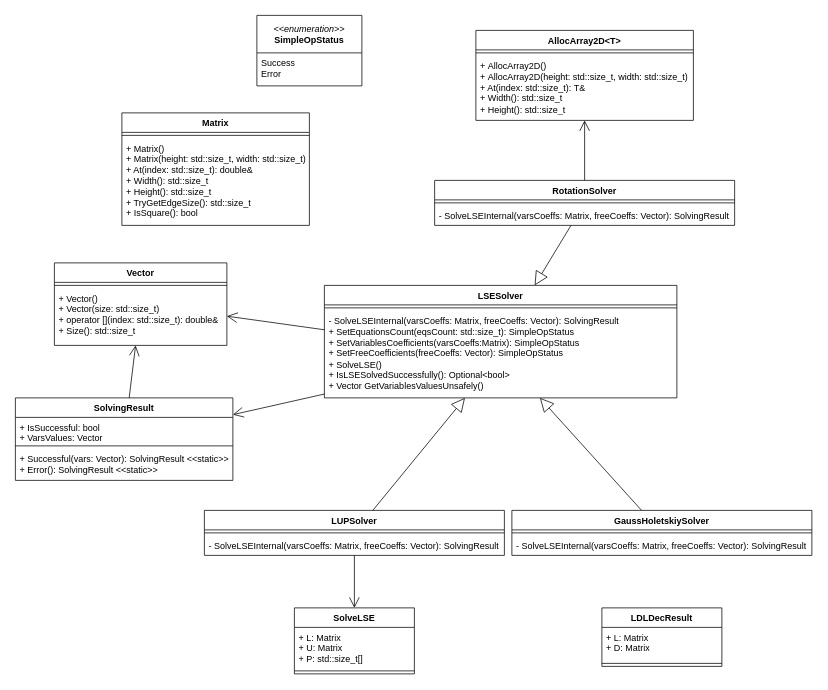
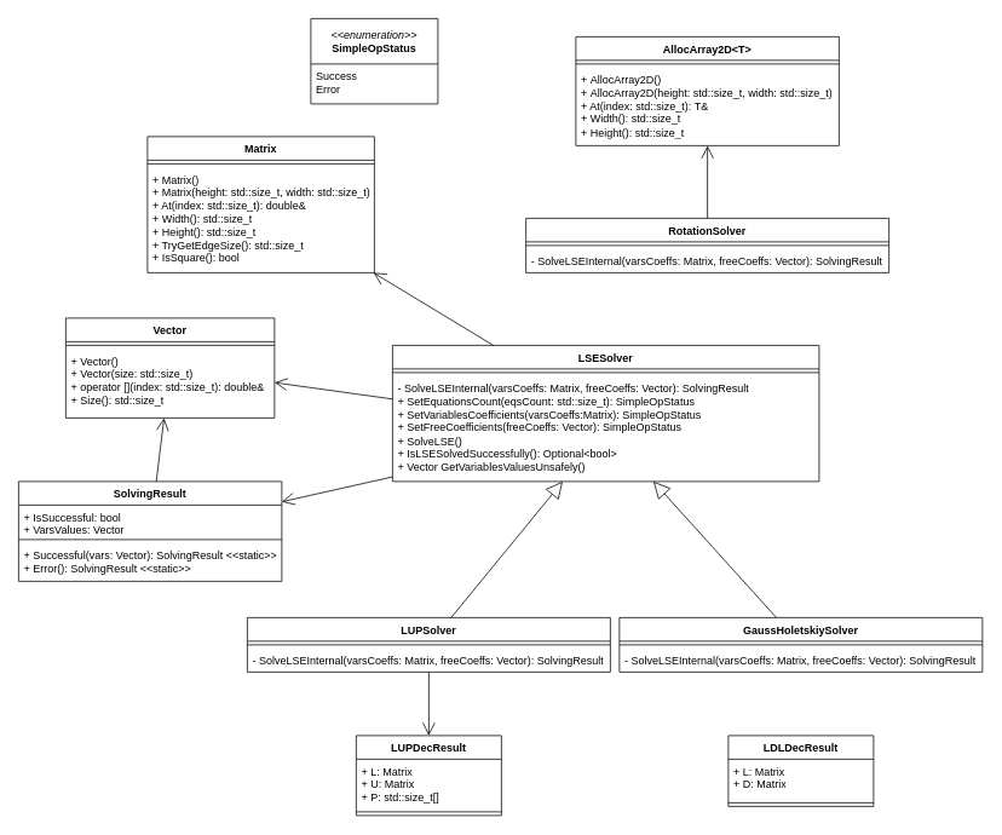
  <mxCell id="0" />
  <mxCell id="1" parent="0" />
  <mxCell id="2" value="SolvingResult" style="swimlane;fontStyle=1;align=center;verticalAlign=top;childLayout=stackLayout;horizontal=1;startSize=26;horizontalStack=0;resizeParent=1;resizeParentMax=0;resizeLast=0;collapsible=1;marginBottom=0;whiteSpace=wrap;html=1;" parent="1" vertex="1"><mxGeometry x="20" y="530" width="290" height="110" as="geometry" /></mxCell>
  <mxCell id="3" value="&lt;div&gt;+ IsSuccessful: bool&lt;/div&gt;&lt;div&gt;+ VarsValues: Vector&lt;br&gt;&lt;/div&gt;" style="text;strokeColor=none;fillColor=none;align=left;verticalAlign=top;spacingLeft=4;spacingRight=4;overflow=hidden;rotatable=0;points=[[0,0.5],[1,0.5]];portConstraint=eastwest;whiteSpace=wrap;html=1;" parent="2" vertex="1"><mxGeometry y="26" width="290" height="34" as="geometry" /></mxCell>
  <mxCell id="4" value="" style="line;strokeWidth=1;fillColor=none;align=left;verticalAlign=middle;spacingTop=-1;spacingLeft=3;spacingRight=3;rotatable=0;labelPosition=right;points=[];portConstraint=eastwest;strokeColor=inherit;" parent="2" vertex="1"><mxGeometry y="60" width="290" height="8" as="geometry" /></mxCell>
  <mxCell id="5" value="&lt;div&gt;+ Successful(vars: Vector):&amp;nbsp;SolvingResult &amp;lt;&amp;lt;static&amp;gt;&amp;gt;&lt;br&gt;&lt;/div&gt;&lt;div&gt;+ Error(): SolvingResult &amp;lt;&amp;lt;static&amp;gt;&amp;gt;&lt;/div&gt;" style="text;strokeColor=none;fillColor=none;align=left;verticalAlign=top;spacingLeft=4;spacingRight=4;overflow=hidden;rotatable=0;points=[[0,0.5],[1,0.5]];portConstraint=eastwest;whiteSpace=wrap;html=1;" parent="2" vertex="1"><mxGeometry y="68" width="290" height="42" as="geometry" /></mxCell>
  <mxCell id="6" value="Vector" style="swimlane;fontStyle=1;align=center;verticalAlign=top;childLayout=stackLayout;horizontal=1;startSize=26;horizontalStack=0;resizeParent=1;resizeParentMax=0;resizeLast=0;collapsible=1;marginBottom=0;whiteSpace=wrap;html=1;" parent="1" vertex="1"><mxGeometry x="72" y="350" width="230" height="110" as="geometry" /></mxCell>
  <mxCell id="7" value="" style="line;strokeWidth=1;fillColor=none;align=left;verticalAlign=middle;spacingTop=-1;spacingLeft=3;spacingRight=3;rotatable=0;labelPosition=right;points=[];portConstraint=eastwest;strokeColor=inherit;" parent="6" vertex="1"><mxGeometry y="26" width="230" height="8" as="geometry" /></mxCell>
  <mxCell id="8" value="&lt;div&gt;+ Vector()&lt;/div&gt;&lt;div&gt;+ Vector(size: std::size_t)&lt;/div&gt;&lt;div&gt;+ operator [](index: std::size_t): double&amp;amp;&lt;/div&gt;&lt;div&gt;+ Size(): std::size_t&lt;br&gt;&lt;/div&gt;" style="text;strokeColor=none;fillColor=none;align=left;verticalAlign=top;spacingLeft=4;spacingRight=4;overflow=hidden;rotatable=0;points=[[0,0.5],[1,0.5]];portConstraint=eastwest;whiteSpace=wrap;html=1;" parent="6" vertex="1"><mxGeometry y="34" width="230" height="76" as="geometry" /></mxCell>
  <mxCell id="9" value="Matrix" style="swimlane;fontStyle=1;align=center;verticalAlign=top;childLayout=stackLayout;horizontal=1;startSize=26;horizontalStack=0;resizeParent=1;resizeParentMax=0;resizeLast=0;collapsible=1;marginBottom=0;whiteSpace=wrap;html=1;" parent="1" vertex="1"><mxGeometry x="162" y="150" width="250" height="150" as="geometry" /></mxCell>
  <mxCell id="10" value="" style="line;strokeWidth=1;fillColor=none;align=left;verticalAlign=middle;spacingTop=-1;spacingLeft=3;spacingRight=3;rotatable=0;labelPosition=right;points=[];portConstraint=eastwest;strokeColor=inherit;" parent="9" vertex="1"><mxGeometry y="26" width="250" height="8" as="geometry" /></mxCell>
  <mxCell id="11" value="&lt;div&gt;+ Matrix()&lt;/div&gt;&lt;div&gt;+&amp;nbsp;Matrix(height: std::size_t, width: std::size_t)&lt;/div&gt;&lt;div&gt;+ At(index: std::size_t): double&amp;amp;&lt;/div&gt;&lt;div&gt;+ Width(): std::size_t&lt;/div&gt;&lt;div&gt;+ Height(): std::size_t&lt;/div&gt;&lt;div&gt;+ TryGetEdgeSize(): std::size_t&lt;/div&gt;&lt;div&gt;+ IsSquare(): bool&lt;/div&gt;" style="text;strokeColor=none;fillColor=none;align=left;verticalAlign=top;spacingLeft=4;spacingRight=4;overflow=hidden;rotatable=0;points=[[0,0.5],[1,0.5]];portConstraint=eastwest;whiteSpace=wrap;html=1;" parent="9" vertex="1"><mxGeometry y="34" width="250" height="116" as="geometry" /></mxCell>
  <mxCell id="12" value="AllocArray2D&amp;lt;T&amp;gt;" style="swimlane;fontStyle=1;align=center;verticalAlign=top;childLayout=stackLayout;horizontal=1;startSize=26;horizontalStack=0;resizeParent=1;resizeParentMax=0;resizeLast=0;collapsible=1;marginBottom=0;whiteSpace=wrap;html=1;" parent="1" vertex="1"><mxGeometry x="634" y="40" width="290" height="120" as="geometry" /></mxCell>
  <mxCell id="13" value="" style="line;strokeWidth=1;fillColor=none;align=left;verticalAlign=middle;spacingTop=-1;spacingLeft=3;spacingRight=3;rotatable=0;labelPosition=right;points=[];portConstraint=eastwest;strokeColor=inherit;" parent="12" vertex="1"><mxGeometry y="26" width="290" height="8" as="geometry" /></mxCell>
  <mxCell id="14" value="&lt;div&gt;+&amp;nbsp;AllocArray2D()&lt;/div&gt;&lt;div&gt;+&amp;nbsp;AllocArray2D(height: std::size_t, width: std::size_t)&lt;/div&gt;&lt;div&gt;+ At(index: std::size_t): T&amp;amp;&lt;/div&gt;&lt;div&gt;+ Width(): std::size_t&lt;/div&gt;&lt;div&gt;+ Height(): std::size_t&lt;/div&gt;" style="text;strokeColor=none;fillColor=none;align=left;verticalAlign=top;spacingLeft=4;spacingRight=4;overflow=hidden;rotatable=0;points=[[0,0.5],[1,0.5]];portConstraint=eastwest;whiteSpace=wrap;html=1;" parent="12" vertex="1"><mxGeometry y="34" width="290" height="86" as="geometry" /></mxCell>
  <mxCell id="15" value="&lt;div&gt;&lt;i&gt;&amp;lt;&amp;lt;enumeration&amp;gt;&amp;gt;&lt;/i&gt;&lt;br&gt;&lt;/div&gt;&lt;div&gt;&lt;b&gt;SimpleOpStatus&lt;/b&gt;&lt;/div&gt;" style="swimlane;fontStyle=0;childLayout=stackLayout;horizontal=1;startSize=50;fillColor=none;horizontalStack=0;resizeParent=1;resizeParentMax=0;resizeLast=0;collapsible=1;marginBottom=0;whiteSpace=wrap;html=1;" parent="1" vertex="1"><mxGeometry x="342" y="20" width="140" height="94" as="geometry"><mxRectangle x="400" y="40" width="130" height="50" as="alternateBounds" /></mxGeometry></mxCell>
  <mxCell id="16" value="&lt;div&gt;Success&lt;/div&gt;&lt;div&gt;Error&lt;br&gt;&lt;/div&gt;" style="text;strokeColor=none;fillColor=none;align=left;verticalAlign=top;spacingLeft=4;spacingRight=4;overflow=hidden;rotatable=0;points=[[0,0.5],[1,0.5]];portConstraint=eastwest;whiteSpace=wrap;html=1;" parent="15" vertex="1"><mxGeometry y="50" width="140" height="44" as="geometry" /></mxCell>
  <mxCell id="17" value="LSESolver" style="swimlane;fontStyle=1;align=center;verticalAlign=top;childLayout=stackLayout;horizontal=1;startSize=26;horizontalStack=0;resizeParent=1;resizeParentMax=0;resizeLast=0;collapsible=1;marginBottom=0;whiteSpace=wrap;html=1;" parent="1" vertex="1"><mxGeometry x="432" y="380" width="470" height="150" as="geometry" /></mxCell>
  <mxCell id="18" value="" style="line;strokeWidth=1;fillColor=none;align=left;verticalAlign=middle;spacingTop=-1;spacingLeft=3;spacingRight=3;rotatable=0;labelPosition=right;points=[];portConstraint=eastwest;strokeColor=inherit;" parent="17" vertex="1"><mxGeometry y="26" width="470" height="8" as="geometry" /></mxCell>
  <mxCell id="19" value="&lt;div&gt;&lt;div&gt;- SolveLSEInternal(varsCoeffs: Matrix, freeCoeffs: Vector): SolvingResult&lt;br&gt;&lt;/div&gt;&lt;/div&gt;&lt;div&gt;+ SetEquationsCount(eqsCount: std::size_t): SimpleOpStatus&lt;/div&gt;&lt;div&gt;&lt;div&gt;+  SetVariablesCoefficients(varsCoeffs:Matrix): SimpleOpStatus&lt;/div&gt;&lt;div&gt;&lt;div&gt;+ SetFreeCoefficients(freeCoeffs: Vector): SimpleOpStatus&lt;/div&gt;&lt;div&gt;&lt;div&gt;+ SolveLSE()&lt;/div&gt;&lt;div&gt;+ IsLSESolvedSuccessfully(): Optional&amp;lt;bool&amp;gt;&lt;/div&gt;&lt;div&gt;+ Vector GetVariablesValuesUnsafely()&lt;/div&gt;&lt;/div&gt;&lt;/div&gt;&lt;/div&gt;" style="text;strokeColor=none;fillColor=none;align=left;verticalAlign=top;spacingLeft=4;spacingRight=4;overflow=hidden;rotatable=0;points=[[0,0.5],[1,0.5]];portConstraint=eastwest;whiteSpace=wrap;html=1;" parent="17" vertex="1"><mxGeometry y="34" width="470" height="116" as="geometry" /></mxCell>
  <mxCell id="20" value="LUPSolver" style="swimlane;fontStyle=1;align=center;verticalAlign=top;childLayout=stackLayout;horizontal=1;startSize=26;horizontalStack=0;resizeParent=1;resizeParentMax=0;resizeLast=0;collapsible=1;marginBottom=0;whiteSpace=wrap;html=1;" parent="1" vertex="1"><mxGeometry x="272" y="680" width="400" height="60" as="geometry" /></mxCell>
  <mxCell id="21" value="" style="line;strokeWidth=1;fillColor=none;align=left;verticalAlign=middle;spacingTop=-1;spacingLeft=3;spacingRight=3;rotatable=0;labelPosition=right;points=[];portConstraint=eastwest;strokeColor=inherit;" parent="20" vertex="1"><mxGeometry y="26" width="400" height="8" as="geometry" /></mxCell>
  <mxCell id="22" value="- SolveLSEInternal(varsCoeffs: Matrix, freeCoeffs: Vector): SolvingResult" style="text;strokeColor=none;fillColor=none;align=left;verticalAlign=top;spacingLeft=4;spacingRight=4;overflow=hidden;rotatable=0;points=[[0,0.5],[1,0.5]];portConstraint=eastwest;whiteSpace=wrap;html=1;" parent="20" vertex="1"><mxGeometry y="34" width="400" height="26" as="geometry" /></mxCell>
  <mxCell id="23" value="GaussHoletskiySolver" style="swimlane;fontStyle=1;align=center;verticalAlign=top;childLayout=stackLayout;horizontal=1;startSize=26;horizontalStack=0;resizeParent=1;resizeParentMax=0;resizeLast=0;collapsible=1;marginBottom=0;whiteSpace=wrap;html=1;" parent="1" vertex="1"><mxGeometry x="682" y="680" width="400" height="60" as="geometry" /></mxCell>
  <mxCell id="24" value="" style="line;strokeWidth=1;fillColor=none;align=left;verticalAlign=middle;spacingTop=-1;spacingLeft=3;spacingRight=3;rotatable=0;labelPosition=right;points=[];portConstraint=eastwest;strokeColor=inherit;" parent="23" vertex="1"><mxGeometry y="26" width="400" height="8" as="geometry" /></mxCell>
  <mxCell id="25" value="- SolveLSEInternal(varsCoeffs: Matrix, freeCoeffs: Vector): SolvingResult" style="text;strokeColor=none;fillColor=none;align=left;verticalAlign=top;spacingLeft=4;spacingRight=4;overflow=hidden;rotatable=0;points=[[0,0.5],[1,0.5]];portConstraint=eastwest;whiteSpace=wrap;html=1;" parent="23" vertex="1"><mxGeometry y="34" width="400" height="26" as="geometry" /></mxCell>
  <mxCell id="26" value="RotationSolver" style="swimlane;fontStyle=1;align=center;verticalAlign=top;childLayout=stackLayout;horizontal=1;startSize=26;horizontalStack=0;resizeParent=1;resizeParentMax=0;resizeLast=0;collapsible=1;marginBottom=0;whiteSpace=wrap;html=1;" parent="1" vertex="1"><mxGeometry x="579" width="400" height="60" as="geometry" y="240" /></mxCell>
  <mxCell id="27" value="" style="line;strokeWidth=1;fillColor=none;align=left;verticalAlign=middle;spacingTop=-1;spacingLeft=3;spacingRight=3;rotatable=0;labelPosition=right;points=[];portConstraint=eastwest;strokeColor=inherit;" parent="26" vertex="1"><mxGeometry y="26" width="400" height="8" as="geometry" /></mxCell>
  <mxCell id="28" value="- SolveLSEInternal(varsCoeffs: Matrix, freeCoeffs: Vector): SolvingResult" style="text;strokeColor=none;fillColor=none;align=left;verticalAlign=top;spacingLeft=4;spacingRight=4;overflow=hidden;rotatable=0;points=[[0,0.5],[1,0.5]];portConstraint=eastwest;whiteSpace=wrap;html=1;" parent="26" vertex="1"><mxGeometry y="34" width="400" height="26" as="geometry" /></mxCell>
- <mxCell id="29" value="SolveLSE" style="swimlane;fontStyle=1;align=center;verticalAlign=top;childLayout=stackLayout;horizontal=1;startSize=26;horizontalStack=0;resizeParent=1;resizeParentMax=0;resizeLast=0;collapsible=1;marginBottom=0;whiteSpace=wrap;html=1;" parent="1" vertex="1"><mxGeometry x="392" y="810" width="160" height="88" as="geometry" /></mxCell>
+ <mxCell id="29" value="LUPDecResult" style="swimlane;fontStyle=1;align=center;verticalAlign=top;childLayout=stackLayout;horizontal=1;startSize=26;horizontalStack=0;resizeParent=1;resizeParentMax=0;resizeLast=0;collapsible=1;marginBottom=0;whiteSpace=wrap;html=1;" parent="1" vertex="1"><mxGeometry x="392" y="810" width="160" height="88" as="geometry" /></mxCell>
  <mxCell id="30" value="&lt;div&gt;+ L: Matrix&lt;/div&gt;&lt;div&gt;+ U: Matrix&lt;/div&gt;&lt;div&gt;+ P: std::size_t[]&lt;br&gt;&lt;/div&gt;" style="text;strokeColor=none;fillColor=none;align=left;verticalAlign=top;spacingLeft=4;spacingRight=4;overflow=hidden;rotatable=0;points=[[0,0.5],[1,0.5]];portConstraint=eastwest;whiteSpace=wrap;html=1;" parent="29" vertex="1"><mxGeometry y="26" width="160" height="54" as="geometry" /></mxCell>
  <mxCell id="31" value="" style="line;strokeWidth=1;fillColor=none;align=left;verticalAlign=middle;spacingTop=-1;spacingLeft=3;spacingRight=3;rotatable=0;labelPosition=right;points=[];portConstraint=eastwest;strokeColor=inherit;" parent="29" vertex="1"><mxGeometry y="80" width="160" height="8" as="geometry" /></mxCell>
  <mxCell id="32" value="LDLDecResult" style="swimlane;fontStyle=1;align=center;verticalAlign=top;childLayout=stackLayout;horizontal=1;startSize=26;horizontalStack=0;resizeParent=1;resizeParentMax=0;resizeLast=0;collapsible=1;marginBottom=0;whiteSpace=wrap;html=1;" parent="1" vertex="1"><mxGeometry x="802" y="810" width="160" height="78" as="geometry" /></mxCell>
  <mxCell id="33" value="&lt;div&gt;+ L: Matrix&lt;/div&gt;&lt;div&gt;+ D: Matrix&lt;br&gt;&lt;/div&gt;" style="text;strokeColor=none;fillColor=none;align=left;verticalAlign=top;spacingLeft=4;spacingRight=4;overflow=hidden;rotatable=0;points=[[0,0.5],[1,0.5]];portConstraint=eastwest;whiteSpace=wrap;html=1;" parent="32" vertex="1"><mxGeometry y="26" width="160" height="44" as="geometry" /></mxCell>
  <mxCell id="34" value="" style="line;strokeWidth=1;fillColor=none;align=left;verticalAlign=middle;spacingTop=-1;spacingLeft=3;spacingRight=3;rotatable=0;labelPosition=right;points=[];portConstraint=eastwest;strokeColor=inherit;" parent="32" vertex="1"><mxGeometry y="70" width="160" height="8" as="geometry" /></mxCell>
  <mxCell id="35" value="" style="endArrow=block;endSize=16;endFill=0;html=1;rounded=0;" parent="1" source="20" target="19" edge="1"><mxGeometry width="160" relative="1" as="geometry"><mxPoint x="511.995" y="600" as="sourcePoint" /><mxPoint x="598.388" y="530" as="targetPoint" /></mxGeometry></mxCell>
  <mxCell id="36" value="" style="endArrow=block;endSize=16;endFill=0;html=1;rounded=0;" parent="1" source="23" target="19" edge="1"><mxGeometry width="160" relative="1" as="geometry"><mxPoint x="519" y="610" as="sourcePoint" /><mxPoint x="605" y="540" as="targetPoint" /></mxGeometry></mxCell>
- <mxCell id="37" value="" style="endArrow=block;endSize=16;endFill=0;html=1;rounded=0;" parent="1" source="26" target="17" edge="1"><mxGeometry width="160" relative="1" as="geometry"><mxPoint x="519" y="610" as="sourcePoint" /><mxPoint x="605" y="540" as="targetPoint" /></mxGeometry></mxCell>
  <mxCell id="38" value="" style="endArrow=open;endFill=1;endSize=12;html=1;rounded=0;" parent="1" source="26" target="14" edge="1"><mxGeometry width="160" relative="1" as="geometry"><mxPoint x="482" y="350" as="sourcePoint" /><mxPoint x="642" y="350" as="targetPoint" /></mxGeometry></mxCell>
  <mxCell id="39" value="" style="endArrow=open;endFill=1;endSize=12;html=1;rounded=0;" parent="1" source="22" target="29" edge="1"><mxGeometry width="160" relative="1" as="geometry"><mxPoint x="562" y="800" as="sourcePoint" /><mxPoint x="722" y="800" as="targetPoint" /></mxGeometry></mxCell>
  <mxCell id="40" value="" style="endArrow=open;endFill=1;endSize=12;html=1;rounded=0;" parent="1" source="19" target="2" edge="1"><mxGeometry width="160" relative="1" as="geometry"><mxPoint x="312" y="460" as="sourcePoint" /><mxPoint x="472" y="460" as="targetPoint" /></mxGeometry></mxCell>
  <mxCell id="41" value="" style="endArrow=open;endFill=1;endSize=12;html=1;rounded=0;" parent="1" source="19" target="6" edge="1"><mxGeometry width="160" relative="1" as="geometry"><mxPoint x="252" y="550" as="sourcePoint" /><mxPoint x="412" y="550" as="targetPoint" /></mxGeometry></mxCell>
+ <mxCell id="42" value="" style="endArrow=open;endFill=1;endSize=12;html=1;rounded=0;" parent="1" source="17" target="9" edge="1"><mxGeometry width="160" relative="1" as="geometry"><mxPoint x="282" y="360" as="sourcePoint" /><mxPoint x="442" y="360" as="targetPoint" /></mxGeometry></mxCell>
  <mxCell id="43" value="" style="endArrow=open;endFill=1;endSize=12;html=1;rounded=0;" parent="1" source="2" target="6" edge="1"><mxGeometry width="160" relative="1" as="geometry"><mxPoint x="-28" y="590" as="sourcePoint" /><mxPoint x="62" y="490" as="targetPoint" /></mxGeometry></mxCell>
